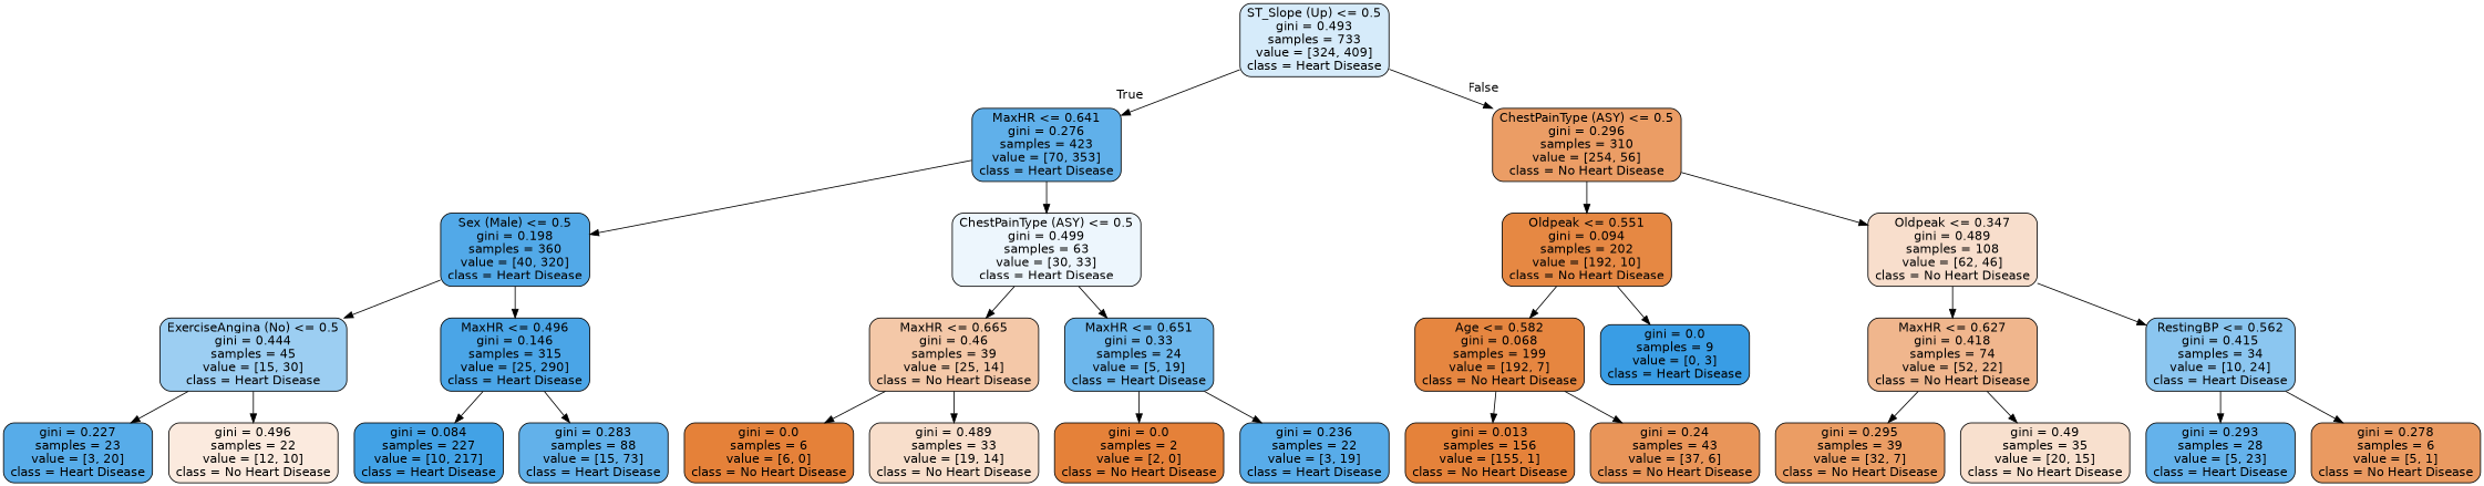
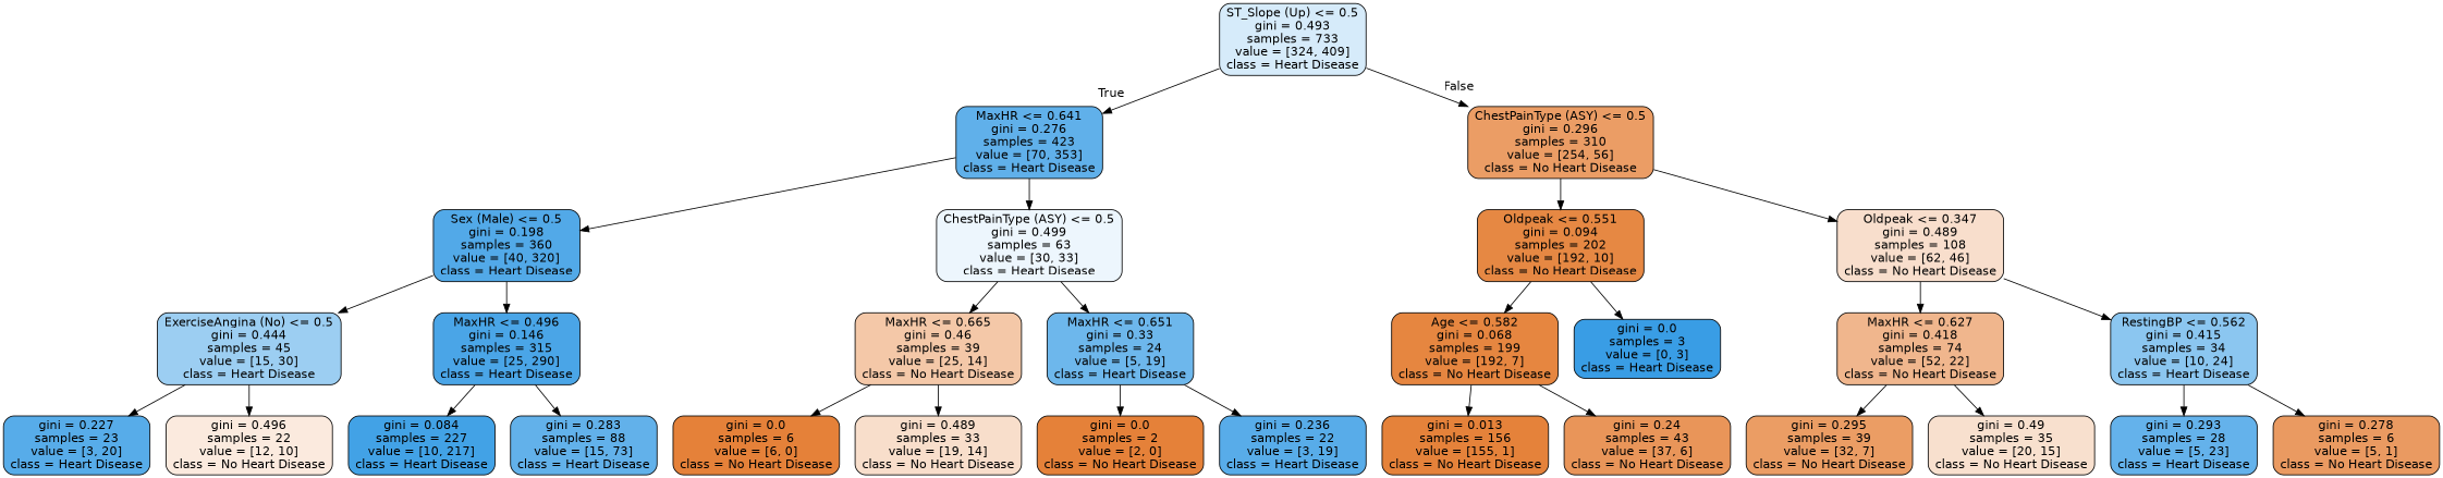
  digraph {
    node [color=black fillcolor="#e58139" fontname=helvetica shape=box style="filled, rounded"]
    edge [fontname=helvetica]
    n1 [fillcolor="#d6ebfa" label="ST_Slope (Up) <= 0.5\ngini = 0.493\nsamples = 733\nvalue = [324, 409]\nclass = Heart Disease"]
    n2 [fillcolor="#60b0ea" label="MaxHR <= 0.641\ngini = 0.276\nsamples = 423\nvalue = [70, 353]\nclass = Heart Disease"]
    n3 [fillcolor="#eb9d65" label="ChestPainType (ASY) <= 0.5\ngini = 0.296\nsamples = 310\nvalue = [254, 56]\nclass = No Heart Disease"]
    n4 [fillcolor="#52a9e8" label="Sex (Male) <= 0.5\ngini = 0.198\nsamples = 360\nvalue = [40, 320]\nclass = Heart Disease"]
    n5 [fillcolor="#edf6fd" label="ChestPainType (ASY) <= 0.5\ngini = 0.499\nsamples = 63\nvalue = [30, 33]\nclass = Heart Disease"]
    n6 [fillcolor="#9ccef2" label="ExerciseAngina (No) <= 0.5\ngini = 0.444\nsamples = 45\nvalue = [15, 30]\nclass = Heart Disease"]
    n7 [fillcolor="#4aa5e7" label="MaxHR <= 0.496\ngini = 0.146\nsamples = 315\nvalue = [25, 290]\nclass = Heart Disease"]
    n8 [fillcolor="#57ace9" label="gini = 0.227\nsamples = 23\nvalue = [3, 20]\nclass = Heart Disease"]
    n9 [fillcolor="#fbeade" label="gini = 0.496\nsamples = 22\nvalue = [12, 10]\nclass = No Heart Disease"]
    n10 [fillcolor="#42a2e6" label="gini = 0.084\nsamples = 227\nvalue = [10, 217]\nclass = Heart Disease"]
    n11 [fillcolor="#62b1ea" label="gini = 0.283\nsamples = 88\nvalue = [15, 73]\nclass = Heart Disease"]
    n12 [fillcolor="#f4c8a8" label="MaxHR <= 0.665\ngini = 0.46\nsamples = 39\nvalue = [25, 14]\nclass = No Heart Disease"]
    n13 [fillcolor="#6db7ec" label="MaxHR <= 0.651\ngini = 0.33\nsamples = 24\nvalue = [5, 19]\nclass = Heart Disease"]
    n14 [label="gini = 0.0\nsamples = 6\nvalue = [6, 0]\nclass = No Heart Disease"]
    n15 [fillcolor="#f8decb" label="gini = 0.489\nsamples = 33\nvalue = [19, 14]\nclass = No Heart Disease"]
    n16 [label="gini = 0.0\nsamples = 2\nvalue = [2, 0]\nclass = No Heart Disease"]
    n17 [fillcolor="#58ace9" label="gini = 0.236\nsamples = 22\nvalue = [3, 19]\nclass = Heart Disease"]
    n18 [fillcolor="#e68843" label="Oldpeak <= 0.551\ngini = 0.094\nsamples = 202\nvalue = [192, 10]\nclass = No Heart Disease"]
    n19 [fillcolor="#f8decc" label="Oldpeak <= 0.347\ngini = 0.489\nsamples = 108\nvalue = [62, 46]\nclass = No Heart Disease"]
    n20 [fillcolor="#e68640" label="Age <= 0.582\ngini = 0.068\nsamples = 199\nvalue = [192, 7]\nclass = No Heart Disease"]
-   n21 [fillcolor="#399de5" label="gini = 0.0\nsamples = 9\nvalue = [0, 3]\nclass = Heart Disease"]
+   n21 [fillcolor="#399de5" label="gini = 0.0\nsamples = 3\nvalue = [0, 3]\nclass = Heart Disease"]
    n22 [fillcolor="#e5823a" label="gini = 0.013\nsamples = 156\nvalue = [155, 1]\nclass = No Heart Disease"]
    n23 [fillcolor="#e99559" label="gini = 0.24\nsamples = 43\nvalue = [37, 6]\nclass = No Heart Disease"]
    n24 [fillcolor="#f0b68d" label="MaxHR <= 0.627\ngini = 0.418\nsamples = 74\nvalue = [52, 22]\nclass = No Heart Disease"]
    n25 [fillcolor="#8bc6f0" label="RestingBP <= 0.562\ngini = 0.415\nsamples = 34\nvalue = [10, 24]\nclass = Heart Disease"]
    n26 [fillcolor="#eb9d64" label="gini = 0.295\nsamples = 39\nvalue = [32, 7]\nclass = No Heart Disease"]
    n27 [fillcolor="#f8e0ce" label="gini = 0.49\nsamples = 35\nvalue = [20, 15]\nclass = No Heart Disease"]
    n28 [fillcolor="#64b2eb" label="gini = 0.293\nsamples = 28\nvalue = [5, 23]\nclass = Heart Disease"]
    n29 [fillcolor="#ea9a61" label="gini = 0.278\nsamples = 6\nvalue = [5, 1]\nclass = No Heart Disease"]
    n1 -> n2 [headlabel=True labelangle=45 labeldistance=2.5]
    n1 -> n3 [headlabel=False labelangle=-45 labeldistance=2.5]
    n2 -> n4
    n2 -> n5
    n3 -> n18
    n3 -> n19
    n4 -> n6
    n4 -> n7
    n5 -> n12
    n5 -> n13
    n6 -> n8
    n6 -> n9
    n7 -> n10
    n7 -> n11
    n12 -> n14
    n12 -> n15
    n13 -> n16
    n13 -> n17
    n18 -> n20
    n18 -> n21
    n19 -> n24
    n19 -> n25
    n20 -> n22
    n20 -> n23
    n24 -> n26
    n24 -> n27
    n25 -> n28
    n25 -> n29
  }
